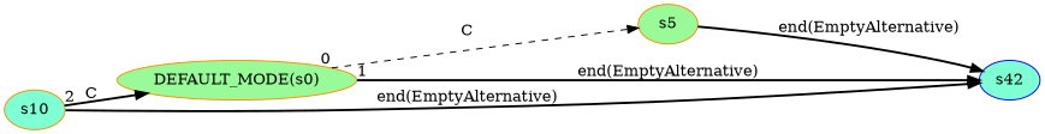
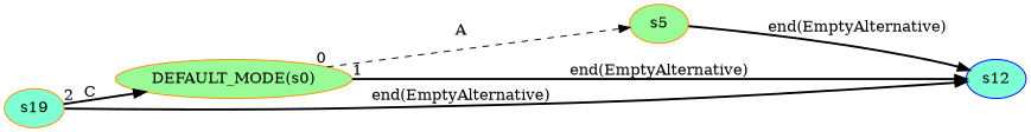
  digraph {
    rankdir=LR
    node [color=darkorange fillcolor=palegreen style=filled]
    edge [style=bold]
    "DEFAULT_MODE(s0)"
    s5
-   s12 [color=blue fillcolor=aquamarine label=s42]
-   s10 [fillcolor=aquamarine]
-   "DEFAULT_MODE(s0)" -> s5 [label=C style=dashed taillabel=0]
+   s12 [color=blue fillcolor=aquamarine]
+   s10 [fillcolor=aquamarine label=s19]
+   "DEFAULT_MODE(s0)" -> s5 [label=A style=dashed taillabel=0]
    "DEFAULT_MODE(s0)" -> s12 [label="end(EmptyAlternative)" taillabel=1]
    s5 -> s12 [label="end(EmptyAlternative)"]
    s10 -> "DEFAULT_MODE(s0)" [label=C taillabel=2]
    s10 -> s12 [label="end(EmptyAlternative)"]
  }
